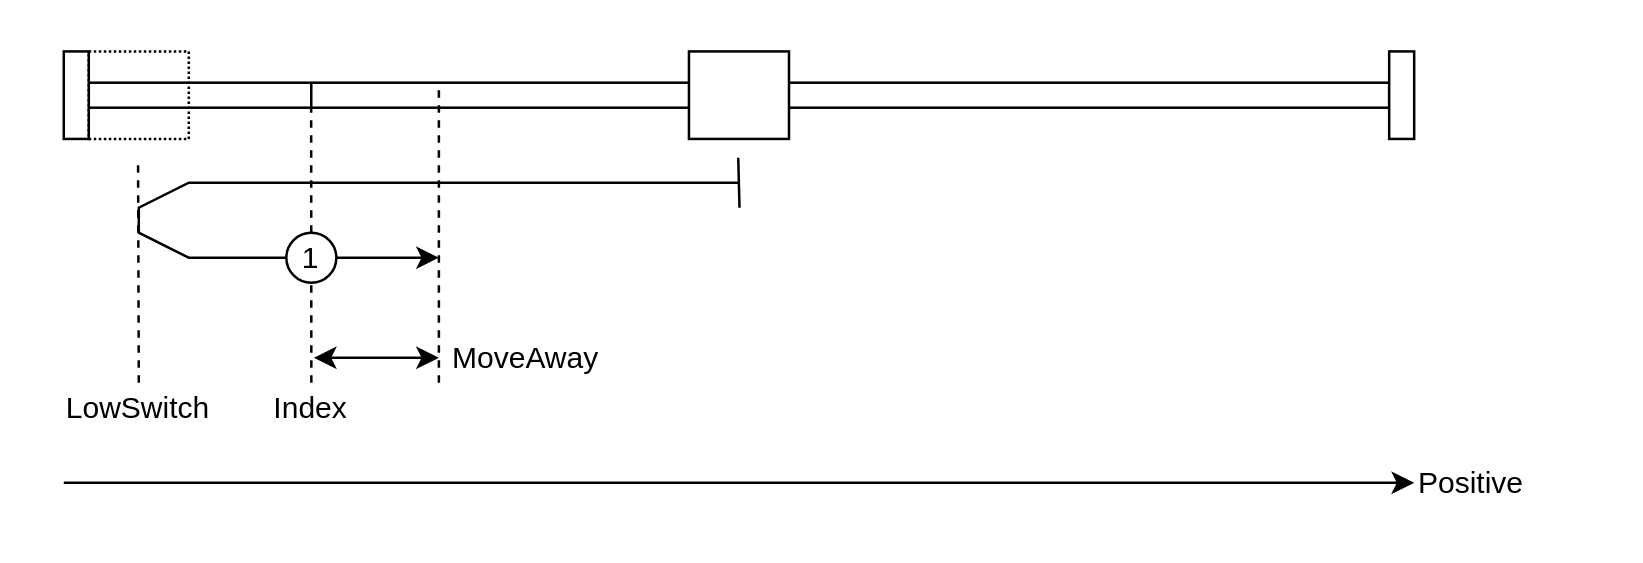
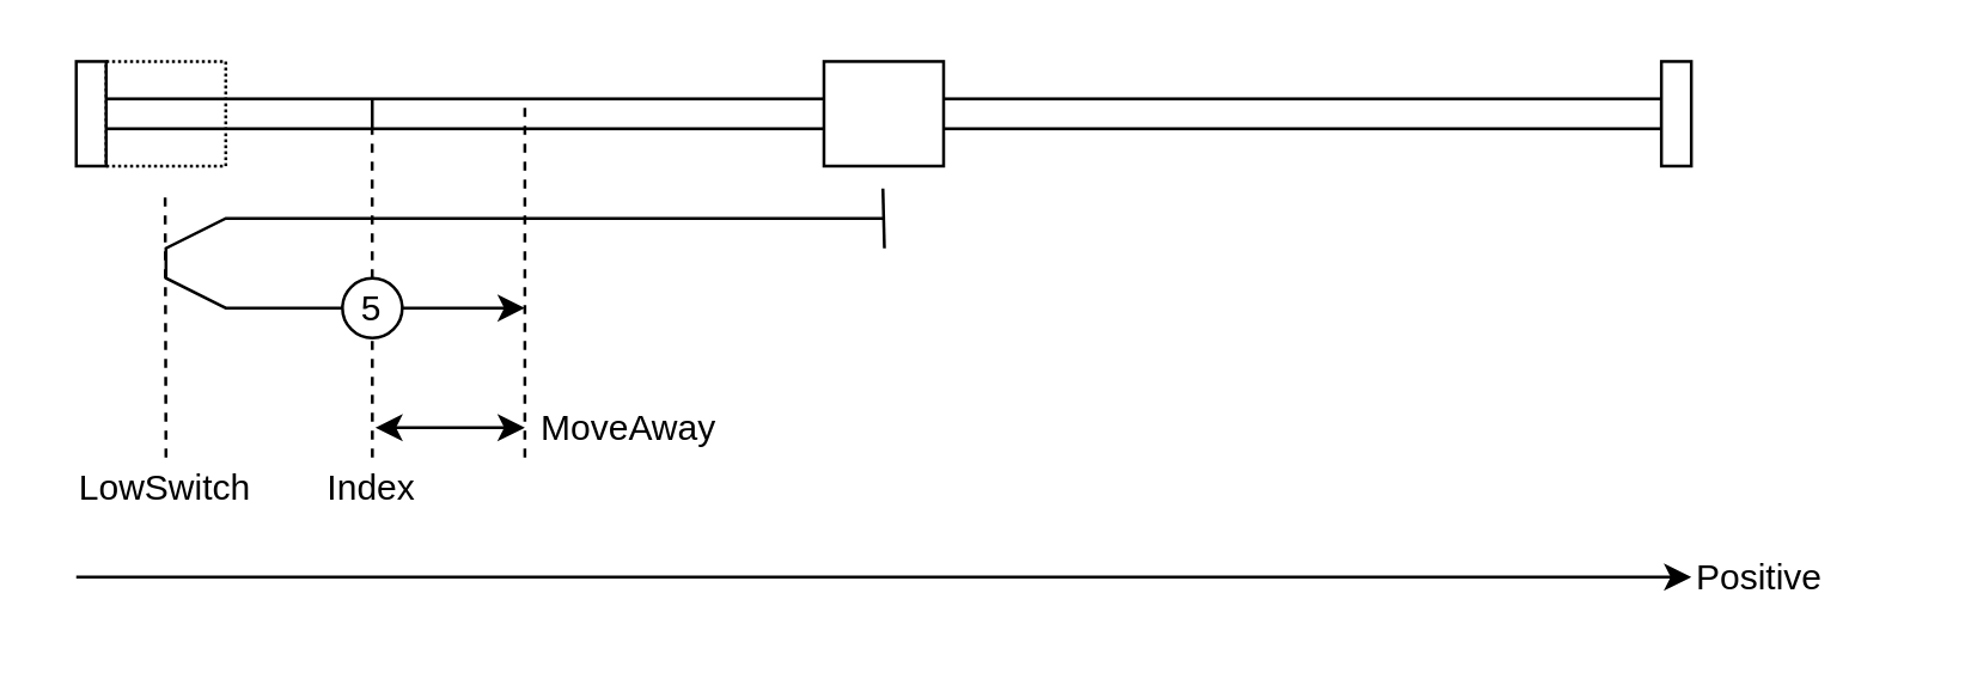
  <mxCell id="0" />
  <mxCell id="1" parent="0" />
  <mxCell id="2" value="" style="endArrow=none;html=1;rounded=0;dashed=1;entryX=0.171;entryY=0.029;entryDx=0;entryDy=0;entryPerimeter=0;" edge="1" parent="1" target="3"><mxGeometry width="50" height="50" relative="1" as="geometry"><mxPoint x="124" y="152.5" as="sourcePoint" /><mxPoint x="124.71" y="112.5" as="targetPoint" /></mxGeometry></mxCell>
  <mxCell id="3" value="" style="rounded=0;whiteSpace=wrap;html=1;" vertex="1" parent="1"><mxGeometry x="35" y="32.5" width="520" height="10" as="geometry" /></mxCell>
  <mxCell id="4" value="" style="rounded=0;whiteSpace=wrap;html=1;" vertex="1" parent="1"><mxGeometry x="25" y="20" width="10" height="35" as="geometry" /></mxCell>
  <mxCell id="5" value="" style="rounded=0;whiteSpace=wrap;html=1;" vertex="1" parent="1"><mxGeometry x="555" y="20" width="10" height="35" as="geometry" /></mxCell>
  <mxCell id="6" value="" style="rounded=0;whiteSpace=wrap;html=1;" vertex="1" parent="1"><mxGeometry x="275" y="20" width="40" height="35" as="geometry" /></mxCell>
  <mxCell id="7" value="" style="endArrow=none;html=1;rounded=0;" edge="1" parent="1"><mxGeometry width="50" height="50" relative="1" as="geometry"><mxPoint x="295.21" y="82.5" as="sourcePoint" /><mxPoint x="294.71" y="62.5" as="targetPoint" /></mxGeometry></mxCell>
  <mxCell id="8" value="" style="endArrow=none;html=1;rounded=0;endFill=0;startArrow=classic;startFill=1;" edge="1" parent="1"><mxGeometry width="50" height="50" relative="1" as="geometry"><mxPoint x="175" y="102.5" as="sourcePoint" /><mxPoint x="295" y="72.5" as="targetPoint" /><Array as="points"><mxPoint x="75" y="102.5" /><mxPoint x="55" y="92.5" /><mxPoint x="55" y="82.5" /><mxPoint x="75" y="72.5" /></Array></mxGeometry></mxCell>
  <mxCell id="9" value="" style="rounded=0;whiteSpace=wrap;html=1;fillColor=none;dashed=1;dashPattern=1 1;" vertex="1" parent="1"><mxGeometry x="35" y="20" width="40" height="35" as="geometry" /></mxCell>
  <mxCell id="10" value="" style="endArrow=none;html=1;rounded=0;dashed=1;" edge="1" parent="1"><mxGeometry width="50" height="50" relative="1" as="geometry"><mxPoint x="55" y="152.5" as="sourcePoint" /><mxPoint x="54.71" y="62.5" as="targetPoint" /></mxGeometry></mxCell>
- <mxCell id="11" value="1" style="ellipse;whiteSpace=wrap;html=1;aspect=fixed;" vertex="1" parent="1"><mxGeometry x="114" y="92.5" width="20" height="20" as="geometry" /></mxCell>
+ <mxCell id="11" value="5" style="ellipse;whiteSpace=wrap;html=1;aspect=fixed;" vertex="1" parent="1"><mxGeometry x="114" y="92.5" width="20" height="20" as="geometry" /></mxCell>
  <mxCell id="12" value="" style="endArrow=none;html=1;rounded=0;dashed=1;entryX=0.171;entryY=0.029;entryDx=0;entryDy=0;entryPerimeter=0;" edge="1" parent="1"><mxGeometry width="50" height="50" relative="1" as="geometry"><mxPoint x="175" y="152.5" as="sourcePoint" /><mxPoint x="175" y="32.5" as="targetPoint" /></mxGeometry></mxCell>
  <mxCell id="13" value="" style="endArrow=classic;startArrow=classic;html=1;rounded=0;" edge="1" parent="1"><mxGeometry width="50" height="50" relative="1" as="geometry"><mxPoint x="125" y="142.5" as="sourcePoint" /><mxPoint x="175" y="142.5" as="targetPoint" /></mxGeometry></mxCell>
  <mxCell id="14" value="MoveAway" style="text;strokeColor=none;align=center;fillColor=none;html=1;verticalAlign=middle;whiteSpace=wrap;rounded=0;connectable=0;allowArrows=0;" vertex="1" parent="1"><mxGeometry x="175" y="132.5" width="70" height="20" as="geometry" /></mxCell>
  <mxCell id="15" value="" style="endArrow=classic;html=1;rounded=0;" edge="1" parent="1"><mxGeometry width="50" height="50" relative="1" as="geometry"><mxPoint x="25" y="192.5" as="sourcePoint" /><mxPoint x="565" y="192.5" as="targetPoint" /></mxGeometry></mxCell>
  <mxCell id="16" value="Positive" style="text;strokeColor=none;align=left;fillColor=none;html=1;verticalAlign=middle;whiteSpace=wrap;rounded=0;connectable=0;allowArrows=0;" vertex="1" parent="1"><mxGeometry x="565" y="182.5" width="70" height="20" as="geometry" /></mxCell>
  <mxCell id="17" value="" style="endArrow=none;html=1;rounded=0;entryX=0.167;entryY=0.036;entryDx=0;entryDy=0;entryPerimeter=0;exitX=0.167;exitY=1.012;exitDx=0;exitDy=0;exitPerimeter=0;" edge="1" parent="1"><mxGeometry width="50" height="50" relative="1" as="geometry"><mxPoint x="123.97" y="42.5" as="sourcePoint" /><mxPoint x="123.97" y="32.5" as="targetPoint" /><Array as="points"><mxPoint x="123.97" y="42.5" /><mxPoint x="123.97" y="37.5" /></Array></mxGeometry></mxCell>
  <mxCell id="18" value="Index" style="text;strokeColor=none;align=center;fillColor=none;html=1;verticalAlign=middle;whiteSpace=wrap;rounded=0;connectable=0;allowArrows=0;" vertex="1" parent="1"><mxGeometry x="89" y="152.5" width="70" height="20" as="geometry" /></mxCell>
  <mxCell id="19" value="LowSwitch" style="text;strokeColor=none;align=center;fillColor=none;html=1;verticalAlign=middle;whiteSpace=wrap;rounded=0;connectable=0;allowArrows=0;" vertex="1" parent="1"><mxGeometry x="20" y="152.5" width="70" height="20" as="geometry" /></mxCell>
